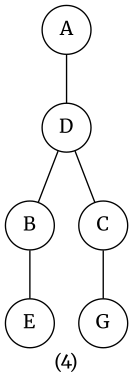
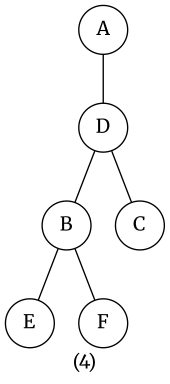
  graph {
    fontname=Merriweather
    label="(4)"
    node [fontname=Merriweather shape=circle]
    edge [fontname=Merriweather]
    A
    D
    B
    E
+   F
    C
-   G
    A -- D
    D -- B
    D -- C
    B -- E
-   C -- G
+   B -- F
  }
